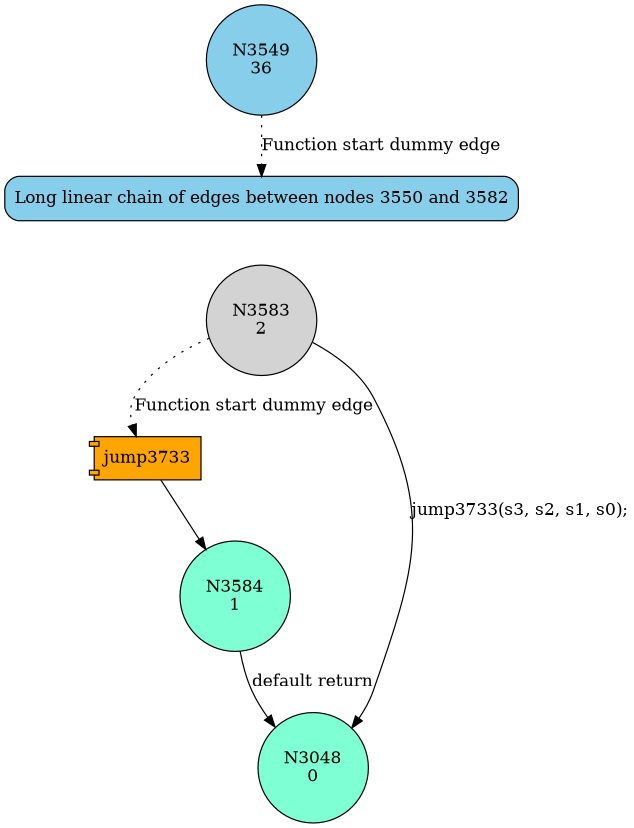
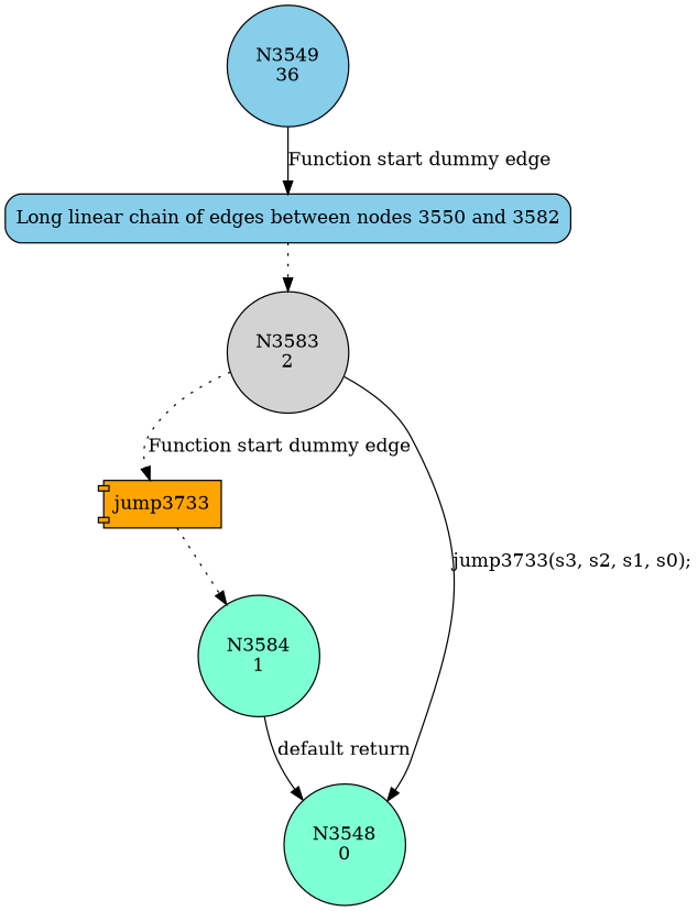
  digraph {
    fontname="DejaVu Serif"
    node [fillcolor=skyblue fontname="DejaVu Serif" shape=circle style=filled]
    edge [fontname="DejaVu Serif" style=dotted]
    n1 [label="N3549\n36"]
    n2 [label="Long linear chain of edges between nodes 3550 and 3582" penwidth=1 shape=Mrecord style="filled,bold"]
    n3 [fillcolor=lightgrey label="N3583\n2"]
    n4 [fillcolor=orange label=jump3733 shape=component]
-   n5 [fillcolor=aquamarine label="N3048\n0"]
+   n5 [fillcolor=aquamarine label="N3548\n0"]
    n6 [fillcolor=aquamarine label="N3584\n1"]
-   n1 -> n2 [label="Function start dummy edge"]
+   n1 -> n2 [label="Function start dummy edge" style=solid]
+   n2 -> n3
    n3 -> n4 [label="Function start dummy edge"]
    n3 -> n5 [label="jump3733(s3, s2, s1, s0);" style=solid]
-   n4 -> n6 [style=solid]
+   n4 -> n6
    n6 -> n5 [label="default return" style=solid]
  }
